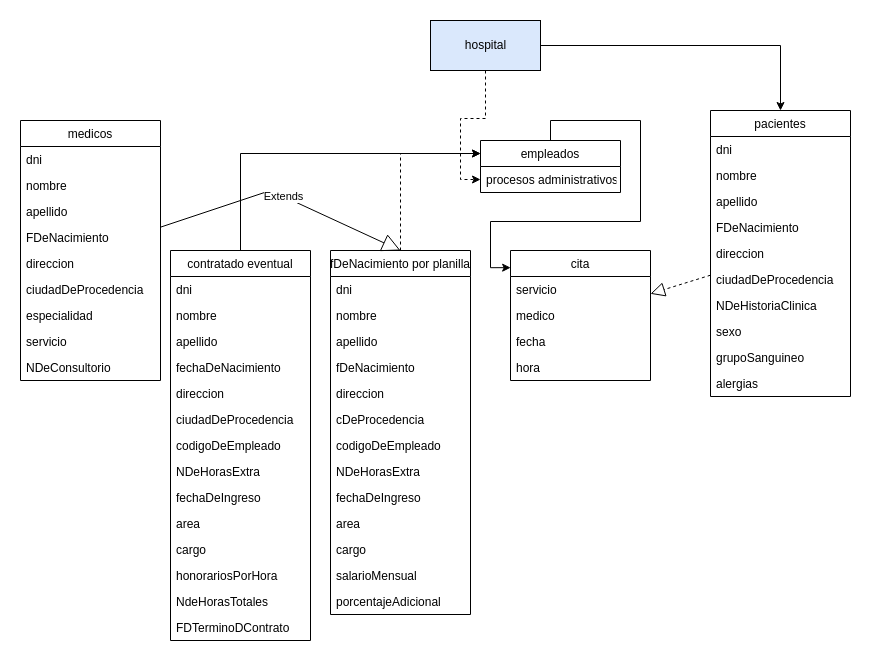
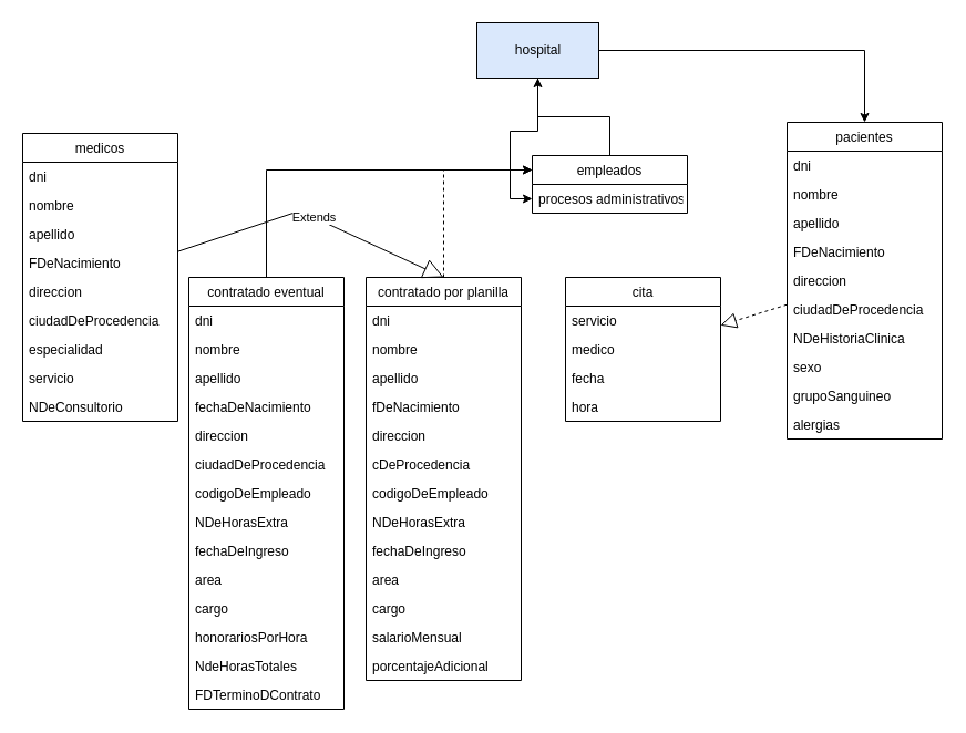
  <mxCell id="0" />
  <mxCell id="1" parent="0" />
- <mxCell id="2" value="" style="edgeStyle=orthogonalEdgeStyle;rounded=0;orthogonalLoop=1;jettySize=auto;html=1;dashed=1;" edge="1" parent="1" source="4" target="7"><mxGeometry relative="1" as="geometry" /></mxCell>
+ <mxCell id="2" value="" style="edgeStyle=orthogonalEdgeStyle;rounded=0;orthogonalLoop=1;jettySize=auto;html=1;" edge="1" parent="1" source="4" target="7"><mxGeometry relative="1" as="geometry" /></mxCell>
  <mxCell id="3" style="edgeStyle=orthogonalEdgeStyle;rounded=0;orthogonalLoop=1;jettySize=auto;html=1;exitX=1;exitY=0.5;exitDx=0;exitDy=0;entryX=0.5;entryY=0;entryDx=0;entryDy=0;" edge="1" parent="1" source="4" target="18"><mxGeometry relative="1" as="geometry" /></mxCell>
  <mxCell id="4" value="hospital" style="html=1;fillColor=#dae8fc;" vertex="1" parent="1"><mxGeometry x="430" y="20" width="110" height="50" as="geometry" /></mxCell>
- <mxCell id="5" style="edgeStyle=orthogonalEdgeStyle;rounded=0;orthogonalLoop=1;jettySize=auto;html=1;exitX=0.5;exitY=0;exitDx=0;exitDy=0;entryX=0.001;entryY=0.132;entryDx=0;entryDy=0;entryPerimeter=0;" edge="1" parent="1" source="6" target="45"><mxGeometry relative="1" as="geometry" /></mxCell>
+ <mxCell id="5" style="edgeStyle=orthogonalEdgeStyle;rounded=0;orthogonalLoop=1;jettySize=auto;html=1;exitX=0.5;exitY=0;exitDx=0;exitDy=0;" edge="1" parent="1" source="6" target="4"><mxGeometry relative="1" as="geometry" /></mxCell>
  <mxCell id="6" value="empleados" style="swimlane;fontStyle=0;childLayout=stackLayout;horizontal=1;startSize=26;fillColor=none;horizontalStack=0;resizeParent=1;resizeParentMax=0;resizeLast=0;collapsible=1;marginBottom=0;" vertex="1" parent="1"><mxGeometry x="480" y="140" width="140" height="52" as="geometry"><mxRectangle x="10" y="110" width="100" height="30" as="alternateBounds" /></mxGeometry></mxCell>
  <mxCell id="7" value="procesos administrativos" style="text;strokeColor=none;fillColor=none;align=left;verticalAlign=top;spacingLeft=4;spacingRight=4;overflow=hidden;rotatable=0;points=[[0,0.5],[1,0.5]];portConstraint=eastwest;" vertex="1" parent="6"><mxGeometry y="26" width="140" height="26" as="geometry" /></mxCell>
  <mxCell id="8" value="medicos" style="swimlane;fontStyle=0;childLayout=stackLayout;horizontal=1;startSize=26;fillColor=none;horizontalStack=0;resizeParent=1;resizeParentMax=0;resizeLast=0;collapsible=1;marginBottom=0;" vertex="1" parent="1"><mxGeometry x="20" y="120" width="140" height="260" as="geometry" /></mxCell>
  <mxCell id="9" value="dni" style="text;strokeColor=none;fillColor=none;align=left;verticalAlign=top;spacingLeft=4;spacingRight=4;overflow=hidden;rotatable=0;points=[[0,0.5],[1,0.5]];portConstraint=eastwest;" vertex="1" parent="8"><mxGeometry y="26" width="140" height="26" as="geometry" /></mxCell>
  <mxCell id="10" value="nombre" style="text;strokeColor=none;fillColor=none;align=left;verticalAlign=top;spacingLeft=4;spacingRight=4;overflow=hidden;rotatable=0;points=[[0,0.5],[1,0.5]];portConstraint=eastwest;" vertex="1" parent="8"><mxGeometry y="52" width="140" height="26" as="geometry" /></mxCell>
  <mxCell id="11" value="apellido&#10;" style="text;strokeColor=none;fillColor=none;align=left;verticalAlign=top;spacingLeft=4;spacingRight=4;overflow=hidden;rotatable=0;points=[[0,0.5],[1,0.5]];portConstraint=eastwest;" vertex="1" parent="8"><mxGeometry y="78" width="140" height="26" as="geometry" /></mxCell>
  <mxCell id="12" value="FDeNacimiento" style="text;strokeColor=none;fillColor=none;align=left;verticalAlign=top;spacingLeft=4;spacingRight=4;overflow=hidden;rotatable=0;points=[[0,0.5],[1,0.5]];portConstraint=eastwest;" vertex="1" parent="8"><mxGeometry y="104" width="140" height="26" as="geometry" /></mxCell>
  <mxCell id="13" value="direccion" style="text;strokeColor=none;fillColor=none;align=left;verticalAlign=top;spacingLeft=4;spacingRight=4;overflow=hidden;rotatable=0;points=[[0,0.5],[1,0.5]];portConstraint=eastwest;" vertex="1" parent="8"><mxGeometry y="130" width="140" height="26" as="geometry" /></mxCell>
  <mxCell id="14" value="ciudadDeProcedencia" style="text;strokeColor=none;fillColor=none;align=left;verticalAlign=top;spacingLeft=4;spacingRight=4;overflow=hidden;rotatable=0;points=[[0,0.5],[1,0.5]];portConstraint=eastwest;" vertex="1" parent="8"><mxGeometry y="156" width="140" height="26" as="geometry" /></mxCell>
  <mxCell id="15" value="especialidad" style="text;strokeColor=none;fillColor=none;align=left;verticalAlign=top;spacingLeft=4;spacingRight=4;overflow=hidden;rotatable=0;points=[[0,0.5],[1,0.5]];portConstraint=eastwest;" vertex="1" parent="8"><mxGeometry y="182" width="140" height="26" as="geometry" /></mxCell>
  <mxCell id="16" value="servicio" style="text;strokeColor=none;fillColor=none;align=left;verticalAlign=top;spacingLeft=4;spacingRight=4;overflow=hidden;rotatable=0;points=[[0,0.5],[1,0.5]];portConstraint=eastwest;" vertex="1" parent="8"><mxGeometry y="208" width="140" height="26" as="geometry" /></mxCell>
  <mxCell id="17" value="NDeConsultorio" style="text;strokeColor=none;fillColor=none;align=left;verticalAlign=top;spacingLeft=4;spacingRight=4;overflow=hidden;rotatable=0;points=[[0,0.5],[1,0.5]];portConstraint=eastwest;" vertex="1" parent="8"><mxGeometry y="234" width="140" height="26" as="geometry" /></mxCell>
  <mxCell id="18" value="pacientes" style="swimlane;fontStyle=0;childLayout=stackLayout;horizontal=1;startSize=26;fillColor=none;horizontalStack=0;resizeParent=1;resizeParentMax=0;resizeLast=0;collapsible=1;marginBottom=0;" vertex="1" parent="1"><mxGeometry x="710" y="110" width="140" height="286" as="geometry" /></mxCell>
  <mxCell id="19" value="dni" style="text;strokeColor=none;fillColor=none;align=left;verticalAlign=top;spacingLeft=4;spacingRight=4;overflow=hidden;rotatable=0;points=[[0,0.5],[1,0.5]];portConstraint=eastwest;" vertex="1" parent="18"><mxGeometry y="26" width="140" height="26" as="geometry" /></mxCell>
  <mxCell id="20" value="nombre" style="text;strokeColor=none;fillColor=none;align=left;verticalAlign=top;spacingLeft=4;spacingRight=4;overflow=hidden;rotatable=0;points=[[0,0.5],[1,0.5]];portConstraint=eastwest;" vertex="1" parent="18"><mxGeometry y="52" width="140" height="26" as="geometry" /></mxCell>
  <mxCell id="21" value="apellido" style="text;strokeColor=none;fillColor=none;align=left;verticalAlign=top;spacingLeft=4;spacingRight=4;overflow=hidden;rotatable=0;points=[[0,0.5],[1,0.5]];portConstraint=eastwest;" vertex="1" parent="18"><mxGeometry y="78" width="140" height="26" as="geometry" /></mxCell>
  <mxCell id="22" value="FDeNacimiento" style="text;strokeColor=none;fillColor=none;align=left;verticalAlign=top;spacingLeft=4;spacingRight=4;overflow=hidden;rotatable=0;points=[[0,0.5],[1,0.5]];portConstraint=eastwest;" vertex="1" parent="18"><mxGeometry y="104" width="140" height="26" as="geometry" /></mxCell>
  <mxCell id="23" value="direccion" style="text;strokeColor=none;fillColor=none;align=left;verticalAlign=top;spacingLeft=4;spacingRight=4;overflow=hidden;rotatable=0;points=[[0,0.5],[1,0.5]];portConstraint=eastwest;" vertex="1" parent="18"><mxGeometry y="130" width="140" height="26" as="geometry" /></mxCell>
  <mxCell id="24" value="ciudadDeProcedencia" style="text;strokeColor=none;fillColor=none;align=left;verticalAlign=top;spacingLeft=4;spacingRight=4;overflow=hidden;rotatable=0;points=[[0,0.5],[1,0.5]];portConstraint=eastwest;" vertex="1" parent="18"><mxGeometry y="156" width="140" height="26" as="geometry" /></mxCell>
  <mxCell id="25" value="NDeHistoriaClinica" style="text;strokeColor=none;fillColor=none;align=left;verticalAlign=top;spacingLeft=4;spacingRight=4;overflow=hidden;rotatable=0;points=[[0,0.5],[1,0.5]];portConstraint=eastwest;" vertex="1" parent="18"><mxGeometry y="182" width="140" height="26" as="geometry" /></mxCell>
  <mxCell id="26" value="sexo" style="text;strokeColor=none;fillColor=none;align=left;verticalAlign=top;spacingLeft=4;spacingRight=4;overflow=hidden;rotatable=0;points=[[0,0.5],[1,0.5]];portConstraint=eastwest;" vertex="1" parent="18"><mxGeometry y="208" width="140" height="26" as="geometry" /></mxCell>
  <mxCell id="27" value="grupoSanguineo" style="text;strokeColor=none;fillColor=none;align=left;verticalAlign=top;spacingLeft=4;spacingRight=4;overflow=hidden;rotatable=0;points=[[0,0.5],[1,0.5]];portConstraint=eastwest;" vertex="1" parent="18"><mxGeometry y="234" width="140" height="26" as="geometry" /></mxCell>
  <mxCell id="28" value="alergias" style="text;strokeColor=none;fillColor=none;align=left;verticalAlign=top;spacingLeft=4;spacingRight=4;overflow=hidden;rotatable=0;points=[[0,0.5],[1,0.5]];portConstraint=eastwest;" vertex="1" parent="18"><mxGeometry y="260" width="140" height="26" as="geometry" /></mxCell>
  <mxCell id="29" style="edgeStyle=orthogonalEdgeStyle;rounded=0;orthogonalLoop=1;jettySize=auto;html=1;exitX=0.5;exitY=0;exitDx=0;exitDy=0;entryX=0;entryY=0.25;entryDx=0;entryDy=0;" edge="1" parent="1" source="52" target="6"><mxGeometry relative="1" as="geometry"><mxPoint x="255" y="240" as="sourcePoint" /></mxGeometry></mxCell>
  <mxCell id="30" style="edgeStyle=orthogonalEdgeStyle;rounded=0;orthogonalLoop=1;jettySize=auto;html=1;exitX=0.5;exitY=0;exitDx=0;exitDy=0;entryX=0;entryY=0.25;entryDx=0;entryDy=0;dashed=1;" edge="1" parent="1" source="31" target="6"><mxGeometry relative="1" as="geometry" /></mxCell>
- <mxCell id="31" value="fDeNacimiento por planilla" style="swimlane;fontStyle=0;childLayout=stackLayout;horizontal=1;startSize=26;fillColor=none;horizontalStack=0;resizeParent=1;resizeParentMax=0;resizeLast=0;collapsible=1;marginBottom=0;" vertex="1" parent="1"><mxGeometry x="330" y="250" width="140" height="364" as="geometry" /></mxCell>
+ <mxCell id="31" value="contratado por planilla" style="swimlane;fontStyle=0;childLayout=stackLayout;horizontal=1;startSize=26;fillColor=none;horizontalStack=0;resizeParent=1;resizeParentMax=0;resizeLast=0;collapsible=1;marginBottom=0;" vertex="1" parent="1"><mxGeometry x="330" y="250" width="140" height="364" as="geometry" /></mxCell>
  <mxCell id="32" value="dni" style="text;strokeColor=none;fillColor=none;align=left;verticalAlign=top;spacingLeft=4;spacingRight=4;overflow=hidden;rotatable=0;points=[[0,0.5],[1,0.5]];portConstraint=eastwest;" vertex="1" parent="31"><mxGeometry y="26" width="140" height="26" as="geometry" /></mxCell>
  <mxCell id="33" value="nombre" style="text;strokeColor=none;fillColor=none;align=left;verticalAlign=top;spacingLeft=4;spacingRight=4;overflow=hidden;rotatable=0;points=[[0,0.5],[1,0.5]];portConstraint=eastwest;" vertex="1" parent="31"><mxGeometry y="52" width="140" height="26" as="geometry" /></mxCell>
  <mxCell id="34" value="apellido" style="text;strokeColor=none;fillColor=none;align=left;verticalAlign=top;spacingLeft=4;spacingRight=4;overflow=hidden;rotatable=0;points=[[0,0.5],[1,0.5]];portConstraint=eastwest;" vertex="1" parent="31"><mxGeometry y="78" width="140" height="26" as="geometry" /></mxCell>
  <mxCell id="35" value="fDeNacimiento" style="text;strokeColor=none;fillColor=none;align=left;verticalAlign=top;spacingLeft=4;spacingRight=4;overflow=hidden;rotatable=0;points=[[0,0.5],[1,0.5]];portConstraint=eastwest;" vertex="1" parent="31"><mxGeometry y="104" width="140" height="26" as="geometry" /></mxCell>
  <mxCell id="36" value="direccion" style="text;strokeColor=none;fillColor=none;align=left;verticalAlign=top;spacingLeft=4;spacingRight=4;overflow=hidden;rotatable=0;points=[[0,0.5],[1,0.5]];portConstraint=eastwest;" vertex="1" parent="31"><mxGeometry y="130" width="140" height="26" as="geometry" /></mxCell>
  <mxCell id="37" value="cDeProcedencia" style="text;strokeColor=none;fillColor=none;align=left;verticalAlign=top;spacingLeft=4;spacingRight=4;overflow=hidden;rotatable=0;points=[[0,0.5],[1,0.5]];portConstraint=eastwest;" vertex="1" parent="31"><mxGeometry y="156" width="140" height="26" as="geometry" /></mxCell>
  <mxCell id="38" value="codigoDeEmpleado" style="text;strokeColor=none;fillColor=none;align=left;verticalAlign=top;spacingLeft=4;spacingRight=4;overflow=hidden;rotatable=0;points=[[0,0.5],[1,0.5]];portConstraint=eastwest;" vertex="1" parent="31"><mxGeometry y="182" width="140" height="26" as="geometry" /></mxCell>
  <mxCell id="39" value="NDeHorasExtra" style="text;strokeColor=none;fillColor=none;align=left;verticalAlign=top;spacingLeft=4;spacingRight=4;overflow=hidden;rotatable=0;points=[[0,0.5],[1,0.5]];portConstraint=eastwest;" vertex="1" parent="31"><mxGeometry y="208" width="140" height="26" as="geometry" /></mxCell>
  <mxCell id="40" value="fechaDeIngreso" style="text;strokeColor=none;fillColor=none;align=left;verticalAlign=top;spacingLeft=4;spacingRight=4;overflow=hidden;rotatable=0;points=[[0,0.5],[1,0.5]];portConstraint=eastwest;" vertex="1" parent="31"><mxGeometry y="234" width="140" height="26" as="geometry" /></mxCell>
  <mxCell id="41" value="area" style="text;strokeColor=none;fillColor=none;align=left;verticalAlign=top;spacingLeft=4;spacingRight=4;overflow=hidden;rotatable=0;points=[[0,0.5],[1,0.5]];portConstraint=eastwest;" vertex="1" parent="31"><mxGeometry y="260" width="140" height="26" as="geometry" /></mxCell>
  <mxCell id="42" value="cargo" style="text;strokeColor=none;fillColor=none;align=left;verticalAlign=top;spacingLeft=4;spacingRight=4;overflow=hidden;rotatable=0;points=[[0,0.5],[1,0.5]];portConstraint=eastwest;" vertex="1" parent="31"><mxGeometry y="286" width="140" height="26" as="geometry" /></mxCell>
  <mxCell id="43" value="salarioMensual" style="text;strokeColor=none;fillColor=none;align=left;verticalAlign=top;spacingLeft=4;spacingRight=4;overflow=hidden;rotatable=0;points=[[0,0.5],[1,0.5]];portConstraint=eastwest;" vertex="1" parent="31"><mxGeometry y="312" width="140" height="26" as="geometry" /></mxCell>
  <mxCell id="44" value="porcentajeAdicional" style="text;strokeColor=none;fillColor=none;align=left;verticalAlign=top;spacingLeft=4;spacingRight=4;overflow=hidden;rotatable=0;points=[[0,0.5],[1,0.5]];portConstraint=eastwest;" vertex="1" parent="31"><mxGeometry y="338" width="140" height="26" as="geometry" /></mxCell>
  <mxCell id="45" value="cita" style="swimlane;fontStyle=0;childLayout=stackLayout;horizontal=1;startSize=26;fillColor=none;horizontalStack=0;resizeParent=1;resizeParentMax=0;resizeLast=0;collapsible=1;marginBottom=0;" vertex="1" parent="1"><mxGeometry x="510" y="250" width="140" height="130" as="geometry" /></mxCell>
  <mxCell id="46" value="servicio" style="text;strokeColor=none;fillColor=none;align=left;verticalAlign=top;spacingLeft=4;spacingRight=4;overflow=hidden;rotatable=0;points=[[0,0.5],[1,0.5]];portConstraint=eastwest;" vertex="1" parent="45"><mxGeometry y="26" width="140" height="26" as="geometry" /></mxCell>
  <mxCell id="47" value="medico" style="text;strokeColor=none;fillColor=none;align=left;verticalAlign=top;spacingLeft=4;spacingRight=4;overflow=hidden;rotatable=0;points=[[0,0.5],[1,0.5]];portConstraint=eastwest;" vertex="1" parent="45"><mxGeometry y="52" width="140" height="26" as="geometry" /></mxCell>
  <mxCell id="48" value="fecha" style="text;strokeColor=none;fillColor=none;align=left;verticalAlign=top;spacingLeft=4;spacingRight=4;overflow=hidden;rotatable=0;points=[[0,0.5],[1,0.5]];portConstraint=eastwest;" vertex="1" parent="45"><mxGeometry y="78" width="140" height="26" as="geometry" /></mxCell>
  <mxCell id="49" value="hora" style="text;strokeColor=none;fillColor=none;align=left;verticalAlign=top;spacingLeft=4;spacingRight=4;overflow=hidden;rotatable=0;points=[[0,0.5],[1,0.5]];portConstraint=eastwest;" vertex="1" parent="45"><mxGeometry y="104" width="140" height="26" as="geometry" /></mxCell>
  <mxCell id="50" value="Extends" style="endArrow=block;endSize=16;endFill=0;html=1;rounded=0;entryX=0.5;entryY=0;entryDx=0;entryDy=0;" edge="1" parent="1" source="8" target="31"><mxGeometry width="160" relative="1" as="geometry"><mxPoint x="270" y="400" as="sourcePoint" /><mxPoint x="430" y="400" as="targetPoint" /><Array as="points"><mxPoint x="270" y="190" /></Array></mxGeometry></mxCell>
  <mxCell id="51" value="" style="endArrow=block;dashed=1;endFill=0;endSize=12;html=1;rounded=0;" edge="1" parent="1" source="18" target="45"><mxGeometry width="160" relative="1" as="geometry"><mxPoint x="440" y="330" as="sourcePoint" /><mxPoint x="600" y="330" as="targetPoint" /></mxGeometry></mxCell>
  <mxCell id="52" value="contratado eventual" style="swimlane;fontStyle=0;childLayout=stackLayout;horizontal=1;startSize=26;fillColor=none;horizontalStack=0;resizeParent=1;resizeParentMax=0;resizeLast=0;collapsible=1;marginBottom=0;" vertex="1" parent="1"><mxGeometry x="170" y="250" width="140" height="390" as="geometry" /></mxCell>
  <mxCell id="53" value="dni" style="text;strokeColor=none;fillColor=none;align=left;verticalAlign=top;spacingLeft=4;spacingRight=4;overflow=hidden;rotatable=0;points=[[0,0.5],[1,0.5]];portConstraint=eastwest;" vertex="1" parent="52"><mxGeometry y="26" width="140" height="26" as="geometry" /></mxCell>
  <mxCell id="54" value="nombre" style="text;strokeColor=none;fillColor=none;align=left;verticalAlign=top;spacingLeft=4;spacingRight=4;overflow=hidden;rotatable=0;points=[[0,0.5],[1,0.5]];portConstraint=eastwest;" vertex="1" parent="52"><mxGeometry y="52" width="140" height="26" as="geometry" /></mxCell>
  <mxCell id="55" value="apellido" style="text;strokeColor=none;fillColor=none;align=left;verticalAlign=top;spacingLeft=4;spacingRight=4;overflow=hidden;rotatable=0;points=[[0,0.5],[1,0.5]];portConstraint=eastwest;" vertex="1" parent="52"><mxGeometry y="78" width="140" height="26" as="geometry" /></mxCell>
  <mxCell id="56" value="fechaDeNacimiento" style="text;strokeColor=none;fillColor=none;align=left;verticalAlign=top;spacingLeft=4;spacingRight=4;overflow=hidden;rotatable=0;points=[[0,0.5],[1,0.5]];portConstraint=eastwest;" vertex="1" parent="52"><mxGeometry y="104" width="140" height="26" as="geometry" /></mxCell>
  <mxCell id="57" value="direccion" style="text;strokeColor=none;fillColor=none;align=left;verticalAlign=top;spacingLeft=4;spacingRight=4;overflow=hidden;rotatable=0;points=[[0,0.5],[1,0.5]];portConstraint=eastwest;" vertex="1" parent="52"><mxGeometry y="130" width="140" height="26" as="geometry" /></mxCell>
  <mxCell id="58" value="ciudadDeProcedencia" style="text;strokeColor=none;fillColor=none;align=left;verticalAlign=top;spacingLeft=4;spacingRight=4;overflow=hidden;rotatable=0;points=[[0,0.5],[1,0.5]];portConstraint=eastwest;" vertex="1" parent="52"><mxGeometry y="156" width="140" height="26" as="geometry" /></mxCell>
  <mxCell id="59" value="codigoDeEmpleado" style="text;strokeColor=none;fillColor=none;align=left;verticalAlign=top;spacingLeft=4;spacingRight=4;overflow=hidden;rotatable=0;points=[[0,0.5],[1,0.5]];portConstraint=eastwest;" vertex="1" parent="52"><mxGeometry y="182" width="140" height="26" as="geometry" /></mxCell>
  <mxCell id="60" value="NDeHorasExtra" style="text;strokeColor=none;fillColor=none;align=left;verticalAlign=top;spacingLeft=4;spacingRight=4;overflow=hidden;rotatable=0;points=[[0,0.5],[1,0.5]];portConstraint=eastwest;" vertex="1" parent="52"><mxGeometry y="208" width="140" height="26" as="geometry" /></mxCell>
  <mxCell id="61" value="fechaDeIngreso" style="text;strokeColor=none;fillColor=none;align=left;verticalAlign=top;spacingLeft=4;spacingRight=4;overflow=hidden;rotatable=0;points=[[0,0.5],[1,0.5]];portConstraint=eastwest;" vertex="1" parent="52"><mxGeometry y="234" width="140" height="26" as="geometry" /></mxCell>
  <mxCell id="62" value="area" style="text;strokeColor=none;fillColor=none;align=left;verticalAlign=top;spacingLeft=4;spacingRight=4;overflow=hidden;rotatable=0;points=[[0,0.5],[1,0.5]];portConstraint=eastwest;" vertex="1" parent="52"><mxGeometry y="260" width="140" height="26" as="geometry" /></mxCell>
  <mxCell id="63" value="cargo" style="text;strokeColor=none;fillColor=none;align=left;verticalAlign=top;spacingLeft=4;spacingRight=4;overflow=hidden;rotatable=0;points=[[0,0.5],[1,0.5]];portConstraint=eastwest;" vertex="1" parent="52"><mxGeometry y="286" width="140" height="26" as="geometry" /></mxCell>
  <mxCell id="64" value="honorariosPorHora" style="text;strokeColor=none;fillColor=none;align=left;verticalAlign=top;spacingLeft=4;spacingRight=4;overflow=hidden;rotatable=0;points=[[0,0.5],[1,0.5]];portConstraint=eastwest;" vertex="1" parent="52"><mxGeometry y="312" width="140" height="26" as="geometry" /></mxCell>
  <mxCell id="65" value="NdeHorasTotales" style="text;strokeColor=none;fillColor=none;align=left;verticalAlign=top;spacingLeft=4;spacingRight=4;overflow=hidden;rotatable=0;points=[[0,0.5],[1,0.5]];portConstraint=eastwest;" vertex="1" parent="52"><mxGeometry y="338" width="140" height="26" as="geometry" /></mxCell>
  <mxCell id="66" value="FDTerminoDContrato" style="text;strokeColor=none;fillColor=none;align=left;verticalAlign=top;spacingLeft=4;spacingRight=4;overflow=hidden;rotatable=0;points=[[0,0.5],[1,0.5]];portConstraint=eastwest;" vertex="1" parent="52"><mxGeometry y="364" width="140" height="26" as="geometry" /></mxCell>
